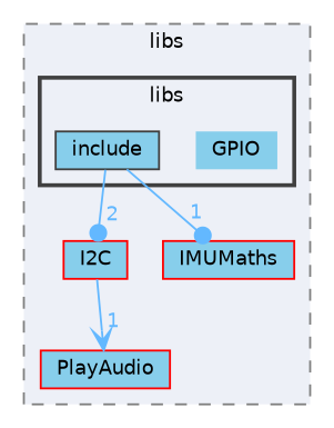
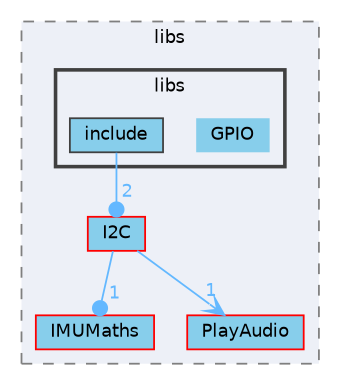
  digraph {
    compound=true
    node [fillcolor=skyblue fontname=Helvetica fontsize=10 shape=box style=filled color=red]
    edge [arrowhead=dot color=steelblue1 fontcolor=steelblue1 fontname=Helvetica fontsize=10 headlabel=1 labeldistance=1.5 labelfontname=Helvetica labelfontsize=10]
    n1 [height=0.2 label=GPIO shape=plaintext width=0.4 color=""]
    n2 [color=grey25 height=0.2 label=include width=0.4]
    n3 [height=0.2 label=I2C width=0.4]
    n4 [height=0.2 label=IMUMaths width=0.4]
    n5 [height=0.2 label=PlayAudio width=0.4]
    subgraph cluster_1 {
      bgcolor="#edf0f7"
      fontname=Helvetica
      fontsize=10
      label=libs
      pencolor=grey50
      style="filled,dashed"
      n3
      n4
      n5
      subgraph cluster_2 {
        bgcolor="#edf0f7"
        fontname=Helvetica
        fontsize=10
        label=libs
        pencolor=grey25
        style="filled,bold"
        n1
        n2
      }
    }
    n2 -> n3 [headlabel=2]
-   n2 -> n4
+   n3 -> n4
    n3 -> n5 [arrowhead=vee]
  }
